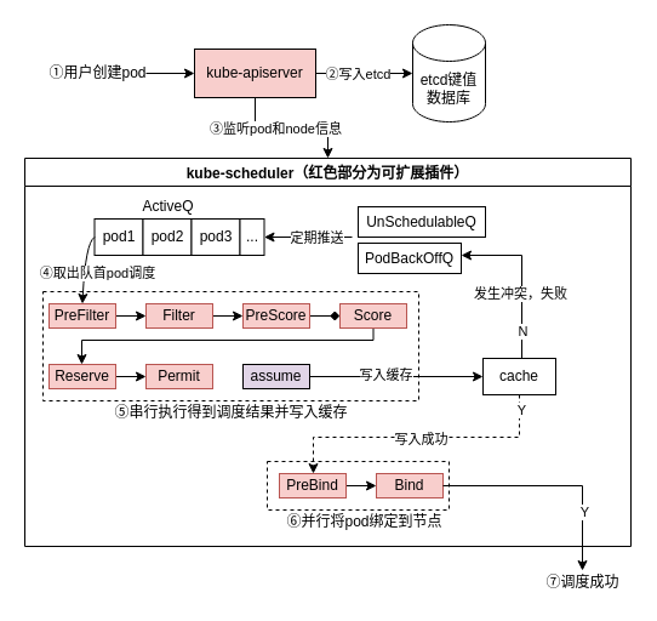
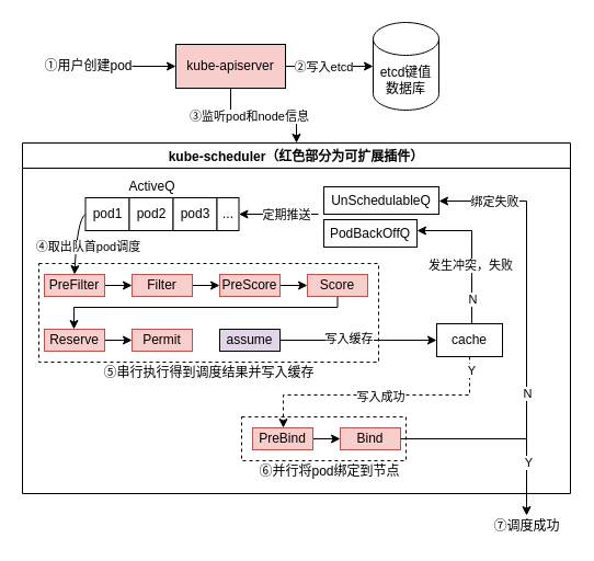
  <mxCell id="0" />
  <mxCell id="1" parent="0" />
  <mxCell id="2" style="edgeStyle=orthogonalEdgeStyle;rounded=0;orthogonalLoop=1;jettySize=auto;html=1;entryX=0;entryY=0.5;entryDx=0;entryDy=0;entryPerimeter=0;" edge="1" parent="1" source="6" target="7"><mxGeometry relative="1" as="geometry" /></mxCell>
  <mxCell id="3" value="②写入etcd" style="edgeLabel;html=1;align=center;verticalAlign=middle;resizable=0;points=[];" vertex="1" connectable="0" parent="2"><mxGeometry x="-0.359" relative="1" as="geometry"><mxPoint x="8" as="offset" /></mxGeometry></mxCell>
  <mxCell id="4" style="edgeStyle=orthogonalEdgeStyle;rounded=0;orthogonalLoop=1;jettySize=auto;html=1;" edge="1" parent="1" source="6" target="10"><mxGeometry relative="1" as="geometry" /></mxCell>
  <mxCell id="5" value="③监听pod和node信息" style="edgeLabel;html=1;align=center;verticalAlign=middle;resizable=0;points=[];" vertex="1" connectable="0" parent="4"><mxGeometry x="-0.247" relative="1" as="geometry"><mxPoint as="offset" /></mxGeometry></mxCell>
  <mxCell id="6" value="kube-apiserver" style="rounded=0;whiteSpace=wrap;html=1;fillColor=#f8cecc;" vertex="1" parent="1"><mxGeometry x="160" y="40" width="100" height="40" as="geometry" /></mxCell>
  <mxCell id="7" value="etcd键值数据库" style="shape=cylinder3;whiteSpace=wrap;html=1;boundedLbl=1;backgroundOutline=1;size=15;" vertex="1" parent="1"><mxGeometry x="340" y="20" width="60" height="80" as="geometry" /></mxCell>
  <mxCell id="8" value="" style="endArrow=classic;html=1;rounded=0;entryX=0;entryY=0.5;entryDx=0;entryDy=0;" edge="1" parent="1" target="6"><mxGeometry width="50" height="50" relative="1" as="geometry"><mxPoint x="120" y="60" as="sourcePoint" /><mxPoint x="350" y="40" as="targetPoint" /></mxGeometry></mxCell>
  <mxCell id="9" value="①用户创建pod" style="text;html=1;align=center;verticalAlign=middle;resizable=0;points=[];autosize=1;strokeColor=none;fillColor=none;" vertex="1" parent="1"><mxGeometry x="30" y="50" width="100" height="20" as="geometry" /></mxCell>
  <mxCell id="10" value="kube-scheduler（红色部分为可扩展插件）" style="swimlane;" vertex="1" parent="1"><mxGeometry x="20" y="130" width="500" height="320" as="geometry" /></mxCell>
  <mxCell id="11" value="pod1" style="rounded=0;whiteSpace=wrap;html=1;" vertex="1" parent="10"><mxGeometry x="57.5" y="50" width="40" height="30" as="geometry" /></mxCell>
  <mxCell id="12" value="pod2" style="rounded=0;whiteSpace=wrap;html=1;" vertex="1" parent="10"><mxGeometry x="97.5" y="50" width="40" height="30" as="geometry" /></mxCell>
  <mxCell id="13" value="pod3" style="rounded=0;whiteSpace=wrap;html=1;" vertex="1" parent="10"><mxGeometry x="137.5" y="50" width="40" height="30" as="geometry" /></mxCell>
  <mxCell id="14" value="..." style="rounded=0;whiteSpace=wrap;html=1;" vertex="1" parent="10"><mxGeometry x="177.5" y="50" width="20" height="30" as="geometry" /></mxCell>
  <mxCell id="15" value="ActiveQ" style="text;html=1;align=center;verticalAlign=middle;resizable=0;points=[];autosize=1;strokeColor=none;fillColor=none;" vertex="1" parent="10"><mxGeometry x="87.5" y="30" width="60" height="20" as="geometry" /></mxCell>
  <mxCell id="16" style="edgeStyle=orthogonalEdgeStyle;rounded=0;orthogonalLoop=1;jettySize=auto;html=1;" edge="1" parent="10" source="17" target="19"><mxGeometry relative="1" as="geometry" /></mxCell>
  <mxCell id="17" value="PreFilter" style="whiteSpace=wrap;html=1;fillColor=#f8cecc;strokeColor=#b85450;" vertex="1" parent="10"><mxGeometry x="20" y="120" width="55" height="20" as="geometry" /></mxCell>
  <mxCell id="18" style="edgeStyle=orthogonalEdgeStyle;rounded=0;orthogonalLoop=1;jettySize=auto;html=1;" edge="1" parent="10" source="19" target="21"><mxGeometry relative="1" as="geometry" /></mxCell>
  <mxCell id="19" value="Filter" style="whiteSpace=wrap;html=1;fillColor=#f8cecc;strokeColor=#b85450;" vertex="1" parent="10"><mxGeometry x="100" y="120" width="55" height="20" as="geometry" /></mxCell>
- <mxCell id="20" style="edgeStyle=orthogonalEdgeStyle;rounded=0;orthogonalLoop=1;jettySize=auto;html=1;endArrow=diamond;" edge="1" parent="10" source="21" target="23"><mxGeometry relative="1" as="geometry" /></mxCell>
+ <mxCell id="20" style="edgeStyle=orthogonalEdgeStyle;rounded=0;orthogonalLoop=1;jettySize=auto;html=1;" edge="1" parent="10" source="21" target="23"><mxGeometry relative="1" as="geometry" /></mxCell>
  <mxCell id="21" value="PreScore" style="whiteSpace=wrap;html=1;fillColor=#f8cecc;strokeColor=#b85450;" vertex="1" parent="10"><mxGeometry x="180" y="120" width="55" height="20" as="geometry" /></mxCell>
  <mxCell id="22" style="edgeStyle=orthogonalEdgeStyle;rounded=0;orthogonalLoop=1;jettySize=auto;html=1;" edge="1" parent="10" source="23" target="25"><mxGeometry relative="1" as="geometry"><Array as="points"><mxPoint x="287" y="150" /><mxPoint x="47" y="150" /></Array></mxGeometry></mxCell>
  <mxCell id="23" value="Score" style="whiteSpace=wrap;html=1;fillColor=#f8cecc;strokeColor=#b85450;" vertex="1" parent="10"><mxGeometry x="260" y="120" width="55" height="20" as="geometry" /></mxCell>
  <mxCell id="24" style="edgeStyle=orthogonalEdgeStyle;rounded=0;orthogonalLoop=1;jettySize=auto;html=1;" edge="1" parent="10" source="25" target="26"><mxGeometry relative="1" as="geometry" /></mxCell>
  <mxCell id="25" value="Reserve" style="whiteSpace=wrap;html=1;fillColor=#f8cecc;strokeColor=#b85450;" vertex="1" parent="10"><mxGeometry x="20" y="170" width="55" height="20" as="geometry" /></mxCell>
  <mxCell id="26" value="Permit" style="whiteSpace=wrap;html=1;fillColor=#f8cecc;strokeColor=#b85450;" vertex="1" parent="10"><mxGeometry x="100" y="170" width="55" height="20" as="geometry" /></mxCell>
  <mxCell id="27" style="edgeStyle=orthogonalEdgeStyle;rounded=0;orthogonalLoop=1;jettySize=auto;html=1;entryX=0;entryY=0.5;entryDx=0;entryDy=0;" edge="1" parent="10" source="28" target="32"><mxGeometry relative="1" as="geometry" /></mxCell>
  <mxCell id="28" value="PreBind" style="whiteSpace=wrap;html=1;fillColor=#f8cecc;strokeColor=#b85450;" vertex="1" parent="10"><mxGeometry x="210" y="260" width="55" height="20" as="geometry" /></mxCell>
+ <mxCell id="29" style="edgeStyle=orthogonalEdgeStyle;rounded=0;orthogonalLoop=1;jettySize=auto;html=1;" edge="1" parent="10" source="32" target="40"><mxGeometry relative="1" as="geometry"><Array as="points"><mxPoint x="460" y="270" /><mxPoint x="460" y="53" /></Array></mxGeometry></mxCell>
+ <mxCell id="30" value="绑定失败" style="edgeLabel;html=1;align=center;verticalAlign=middle;resizable=0;points=[];" vertex="1" connectable="0" parent="29"><mxGeometry x="-0.044" y="-1" relative="1" as="geometry"><mxPoint x="-31" y="-135" as="offset" /></mxGeometry></mxCell>
+ <mxCell id="31" value="N" style="edgeLabel;html=1;align=center;verticalAlign=middle;resizable=0;points=[];" vertex="1" connectable="0" parent="29"><mxGeometry x="-0.24" relative="1" as="geometry"><mxPoint as="offset" /></mxGeometry></mxCell>
  <mxCell id="32" value="Bind" style="whiteSpace=wrap;html=1;fillColor=#f8cecc;strokeColor=#b85450;" vertex="1" parent="10"><mxGeometry x="290" y="260" width="55" height="20" as="geometry" /></mxCell>
  <mxCell id="33" value="" style="curved=1;endArrow=classic;html=1;rounded=0;exitX=0;exitY=0.5;exitDx=0;exitDy=0;entryX=0.5;entryY=0;entryDx=0;entryDy=0;" edge="1" parent="10" source="11" target="17"><mxGeometry width="50" height="50" relative="1" as="geometry"><mxPoint x="190" y="160" as="sourcePoint" /><mxPoint x="240" y="110" as="targetPoint" /><Array as="points"><mxPoint x="50" y="70" /></Array></mxGeometry></mxCell>
  <mxCell id="34" value="④取出队首pod调度" style="edgeLabel;html=1;align=center;verticalAlign=middle;resizable=0;points=[];" vertex="1" connectable="0" parent="33"><mxGeometry x="0.044" y="-1" relative="1" as="geometry"><mxPoint x="12" y="3" as="offset" /></mxGeometry></mxCell>
  <mxCell id="35" value="⑤串行执行得到调度结果并写入缓存" style="text;html=1;align=center;verticalAlign=middle;resizable=0;points=[];autosize=1;strokeColor=none;fillColor=none;" vertex="1" parent="10"><mxGeometry x="65" y="200" width="210" height="20" as="geometry" /></mxCell>
  <mxCell id="36" style="edgeStyle=orthogonalEdgeStyle;rounded=0;orthogonalLoop=1;jettySize=auto;html=1;" edge="1" parent="10" source="38" target="47"><mxGeometry relative="1" as="geometry" /></mxCell>
  <mxCell id="37" value="写入缓存" style="edgeLabel;html=1;align=center;verticalAlign=middle;resizable=0;points=[];" vertex="1" connectable="0" parent="36"><mxGeometry x="-0.136" y="2" relative="1" as="geometry"><mxPoint as="offset" /></mxGeometry></mxCell>
  <mxCell id="38" value="assume" style="whiteSpace=wrap;html=1;fillColor=#e1d5e7;" vertex="1" parent="10"><mxGeometry x="180" y="170" width="55" height="20" as="geometry" /></mxCell>
  <mxCell id="39" value="PodBackOffQ" style="whiteSpace=wrap;html=1;fillColor=default;" vertex="1" parent="10"><mxGeometry x="275" y="70" width="85" height="25" as="geometry" /></mxCell>
  <mxCell id="40" value="UnSchedulableQ" style="whiteSpace=wrap;html=1;fillColor=default;" vertex="1" parent="10"><mxGeometry x="275" y="40" width="105" height="25" as="geometry" /></mxCell>
  <mxCell id="41" style="edgeStyle=orthogonalEdgeStyle;rounded=0;orthogonalLoop=1;jettySize=auto;html=1;" edge="1" parent="10" source="47" target="39"><mxGeometry relative="1" as="geometry"><Array as="points"><mxPoint x="410" y="80" /></Array></mxGeometry></mxCell>
  <mxCell id="42" value="发生冲突，失败" style="edgeLabel;html=1;align=center;verticalAlign=middle;resizable=0;points=[];" vertex="1" connectable="0" parent="41"><mxGeometry x="-0.209" relative="1" as="geometry"><mxPoint x="-2" y="-1" as="offset" /></mxGeometry></mxCell>
  <mxCell id="43" value="N" style="edgeLabel;html=1;align=center;verticalAlign=middle;resizable=0;points=[];" vertex="1" connectable="0" parent="41"><mxGeometry x="-0.655" relative="1" as="geometry"><mxPoint as="offset" /></mxGeometry></mxCell>
  <mxCell id="44" style="edgeStyle=orthogonalEdgeStyle;rounded=0;orthogonalLoop=1;jettySize=auto;html=1;dashed=1;" edge="1" parent="10" source="47" target="28"><mxGeometry relative="1" as="geometry"><Array as="points"><mxPoint x="408" y="230" /><mxPoint x="238" y="230" /></Array></mxGeometry></mxCell>
  <mxCell id="45" value="写入成功" style="edgeLabel;html=1;align=center;verticalAlign=middle;resizable=0;points=[];" vertex="1" connectable="0" parent="44"><mxGeometry x="-0.235" y="1" relative="1" as="geometry"><mxPoint x="-27" as="offset" /></mxGeometry></mxCell>
  <mxCell id="46" value="Y" style="edgeLabel;html=1;align=center;verticalAlign=middle;resizable=0;points=[];" vertex="1" connectable="0" parent="44"><mxGeometry x="-0.894" y="1" relative="1" as="geometry"><mxPoint as="offset" /></mxGeometry></mxCell>
  <mxCell id="47" value="cache" style="whiteSpace=wrap;html=1;fillColor=default;" vertex="1" parent="10"><mxGeometry x="378" y="165" width="60" height="30" as="geometry" /></mxCell>
  <mxCell id="48" value="⑥并行将pod绑定到节点" style="text;html=1;align=center;verticalAlign=middle;resizable=0;points=[];autosize=1;strokeColor=none;fillColor=none;" vertex="1" parent="10"><mxGeometry x="210" y="290" width="140" height="20" as="geometry" /></mxCell>
  <mxCell id="49" value="" style="rounded=0;whiteSpace=wrap;html=1;fillColor=none;dashed=1;" vertex="1" parent="10"><mxGeometry x="15" y="110" width="310" height="90" as="geometry" /></mxCell>
  <mxCell id="50" value="" style="rounded=0;whiteSpace=wrap;html=1;fillColor=none;dashed=1;" vertex="1" parent="10"><mxGeometry x="200" y="250" width="150" height="40" as="geometry" /></mxCell>
  <mxCell id="51" value="" style="endArrow=classic;html=1;rounded=0;entryX=1;entryY=0.5;entryDx=0;entryDy=0;" edge="1" parent="1" target="14"><mxGeometry width="50" height="50" relative="1" as="geometry"><mxPoint x="290" y="195" as="sourcePoint" /><mxPoint x="230" y="270" as="targetPoint" /></mxGeometry></mxCell>
  <mxCell id="52" value="定期推送" style="edgeLabel;html=1;align=center;verticalAlign=middle;resizable=0;points=[];" vertex="1" connectable="0" parent="51"><mxGeometry x="-0.302" relative="1" as="geometry"><mxPoint x="-5" as="offset" /></mxGeometry></mxCell>
  <mxCell id="53" value="⑦调度成功" style="text;html=1;align=center;verticalAlign=middle;resizable=0;points=[];autosize=1;strokeColor=none;fillColor=none;" vertex="1" parent="1"><mxGeometry x="440" y="470" width="80" height="20" as="geometry" /></mxCell>
  <mxCell id="54" style="edgeStyle=orthogonalEdgeStyle;rounded=0;orthogonalLoop=1;jettySize=auto;html=1;" edge="1" parent="1" source="32" target="53"><mxGeometry relative="1" as="geometry" /></mxCell>
  <mxCell id="55" value="Y" style="edgeLabel;html=1;align=center;verticalAlign=middle;resizable=0;points=[];" vertex="1" connectable="0" parent="54"><mxGeometry x="0.473" y="1" relative="1" as="geometry"><mxPoint as="offset" /></mxGeometry></mxCell>
